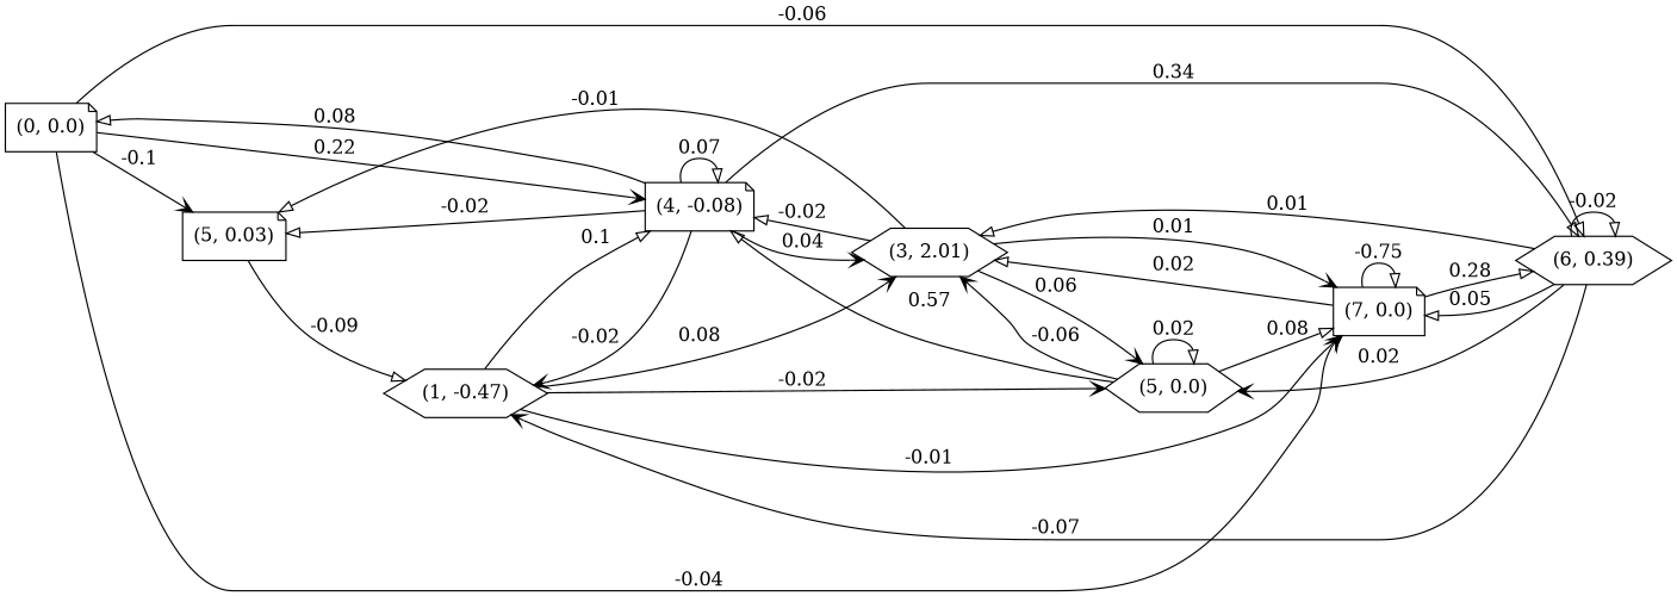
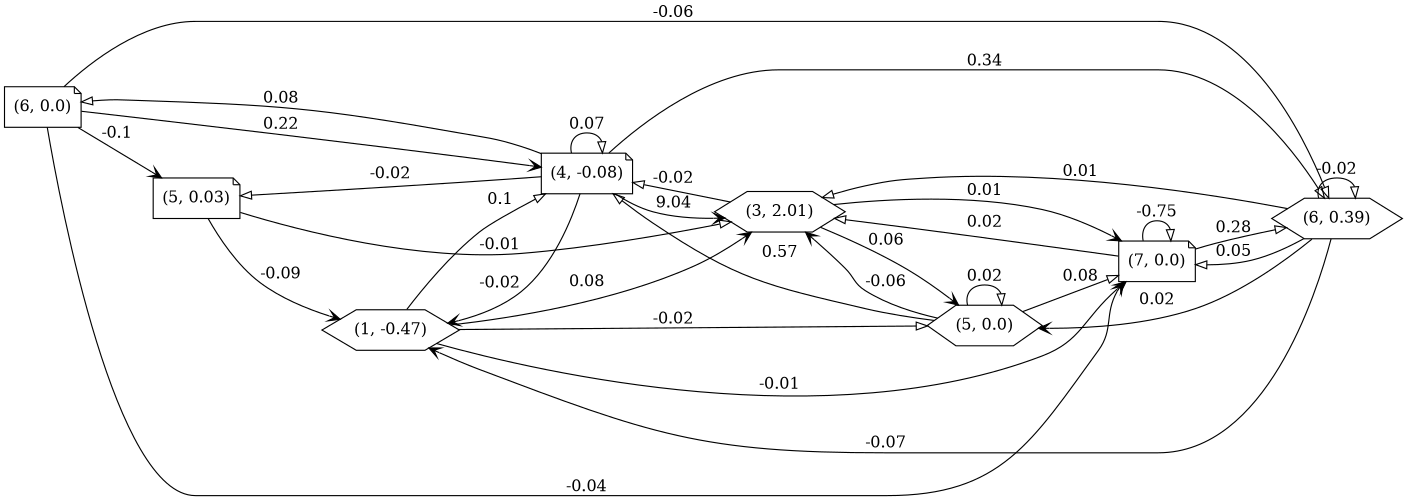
  digraph {
    rankdir=LR
    node [shape=note]
    edge [arrowhead=onormal]
-   n1 [label="(0, 0.0)"]
+   n1 [label="(6, 0.0)"]
    n2 [label="(5, 0.03)"]
    n3 [label="(4, -0.08)"]
    n4 [label="(6, 0.39)" shape=hexagon]
    n5 [label="(7, 0.0)"]
    n6 [label="(1, -0.47)" shape=hexagon]
    n7 [label="(3, 2.01)" shape=hexagon]
    n8 [label="(5, 0.0)" shape=hexagon]
    n1 -> n2 [arrowhead=vee label=-0.1]
    n1 -> n3 [arrowhead=vee label=0.22]
    n1 -> n4 [label=-0.06]
    n1 -> n5 [arrowhead=vee label=-0.04]
-   n2 -> n6 [label=-0.09]
-   n7 -> n2 [label=-0.01]
+   n2 -> n6 [arrowhead=vee label=-0.09]
+   n2 -> n7 [label=-0.01]
    n3 -> n1 [label=0.08]
    n3 -> n2 [label=-0.02]
    n3 -> n3 [label=0.07]
    n3 -> n4 [label=0.34]
    n3 -> n6 [arrowhead=vee label=-0.02]
-   n3 -> n7 [arrowhead=vee label=0.04]
+   n3 -> n7 [arrowhead=vee label=9.04]
    n4 -> n4 [label=-0.02]
    n4 -> n5 [label=0.05]
    n4 -> n6 [arrowhead=vee label=-0.07]
    n4 -> n7 [label=0.01]
    n4 -> n8 [arrowhead=vee label=0.02]
    n5 -> n4 [label=0.28]
    n5 -> n5 [label=-0.75]
    n5 -> n7 [label=0.02]
    n6 -> n3 [label=0.1]
    n6 -> n5 [arrowhead=vee label=-0.01]
    n6 -> n7 [arrowhead=vee label=0.08]
-   n6 -> n8 [arrowhead=vee label=-0.02]
+   n6 -> n8 [label=-0.02]
    n7 -> n3 [label=-0.02]
    n7 -> n5 [arrowhead=vee label=0.01]
    n7 -> n8 [arrowhead=vee label=0.06]
    n8 -> n3 [label=0.57]
    n8 -> n5 [label=0.08]
    n8 -> n7 [arrowhead=vee label=-0.06]
    n8 -> n8 [label=0.02]
  }
